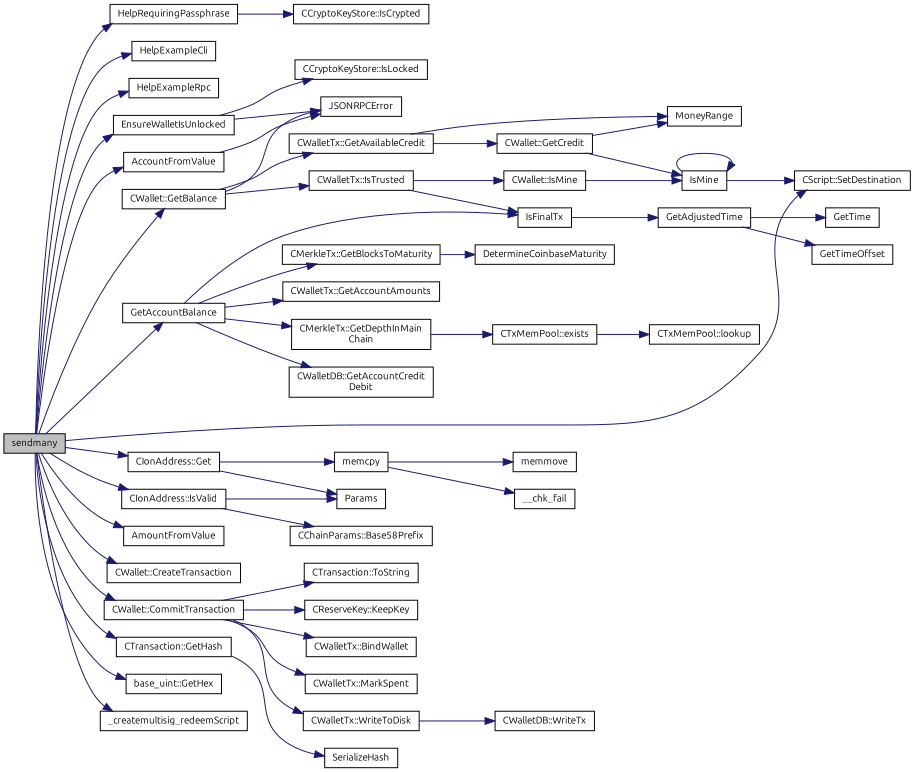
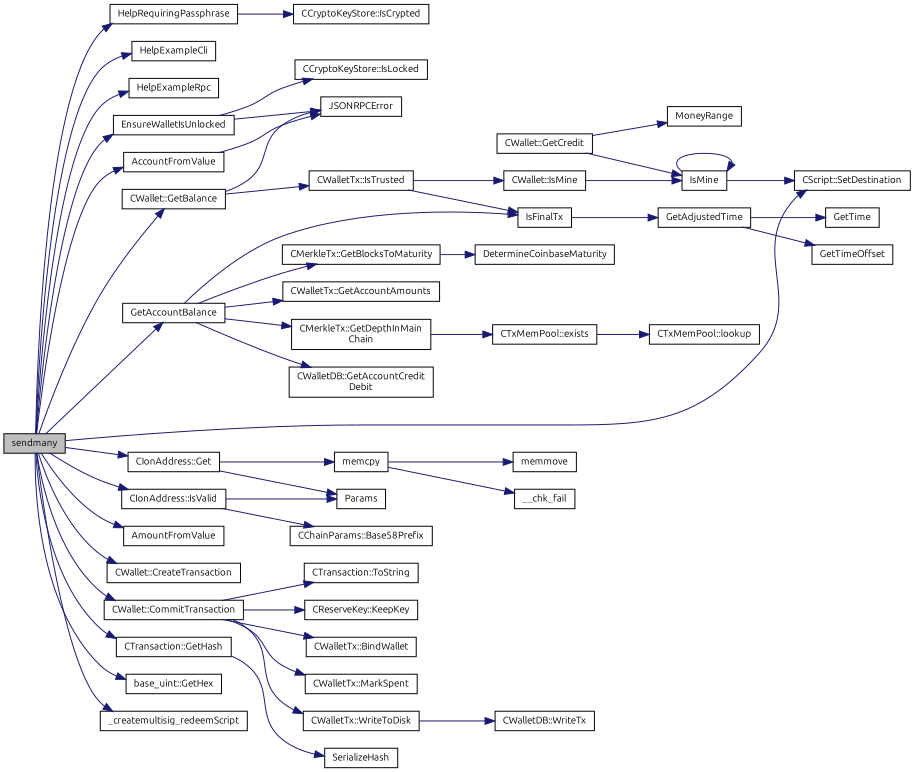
  digraph {
    fontname=Ubuntu
    rankdir=LR
    node [color=black fillcolor=white fontname=Ubuntu fontsize=10 shape=record style=filled]
    edge [color=midnightblue fontname=Ubuntu fontsize=10 labelfontname=Helvetica labelfontsize=10 style=solid]
    n1 [fillcolor=grey75 fontcolor=black height=0.2 label=sendmany width=0.4]
    n2 [height=0.2 label=HelpRequiringPassphrase width=0.4]
    n3 [height=0.2 label=HelpExampleCli width=0.4]
    n4 [height=0.2 label=HelpExampleRpc width=0.4]
    n5 [height=0.2 label=AccountFromValue width=0.4]
    n6 [height=0.2 label="CIonAddress::IsValid" width=0.4]
    n7 [height=0.2 label="CScript::SetDestination" width=0.4]
    n8 [height=0.2 label="CIonAddress::Get" width=0.4]
    n9 [height=0.2 label=AmountFromValue width=0.4]
    n10 [height=0.2 label=EnsureWalletIsUnlocked width=0.4]
    n11 [height=0.2 label=GetAccountBalance width=0.4]
    n12 [height=0.2 label="CWallet::CreateTransaction" width=0.4]
    n13 [height=0.2 label="CWallet::GetBalance" width=0.4]
    n14 [height=0.2 label="CWallet::CommitTransaction" width=0.4]
    n15 [height=0.2 label="CTransaction::GetHash" width=0.4]
    n16 [height=0.2 label="base_uint::GetHex" width=0.4]
    n17 [height=0.2 label=_createmultisig_redeemScript width=0.4]
    n18 [height=0.2 label="CCryptoKeyStore::IsCrypted" width=0.4]
    n19 [height=0.2 label=JSONRPCError width=0.4]
    n20 [height=0.2 label=Params width=0.4]
    n21 [height=0.2 label="CChainParams::Base58Prefix" width=0.4]
    n22 [height=0.2 label=memcpy width=0.4]
    n23 [height=0.2 label="CCryptoKeyStore::IsLocked" width=0.4]
    n24 [height=0.2 label=IsFinalTx width=0.4]
    n25 [height=0.2 label="CMerkleTx::GetBlocksToMaturity" width=0.4]
    n26 [height=0.2 label="CMerkleTx::GetDepthInMain\lChain" width=0.4]
    n27 [height=0.2 label="CWalletTx::GetAccountAmounts" width=0.4]
    n28 [height=0.2 label="CWalletDB::GetAccountCredit\lDebit" width=0.4]
    n29 [height=0.2 label="CWalletTx::IsTrusted" width=0.4]
-   n30 [height=0.2 label="CWalletTx::GetAvailableCredit" width=0.4]
    n31 [height=0.2 label="CTransaction::ToString" width=0.4]
    n32 [height=0.2 label="CReserveKey::KeepKey" width=0.4]
    n33 [height=0.2 label="CWalletTx::BindWallet" width=0.4]
    n34 [height=0.2 label="CWalletTx::MarkSpent" width=0.4]
    n35 [height=0.2 label="CWalletTx::WriteToDisk" width=0.4]
    n36 [height=0.2 label=SerializeHash width=0.4]
    n37 [height=0.2 label=memmove width=0.4]
    n38 [height=0.2 label=__chk_fail width=0.4]
    n39 [height=0.2 label=GetAdjustedTime width=0.4]
    n40 [height=0.2 label=DetermineCoinbaseMaturity width=0.4]
    n41 [height=0.2 label="CTxMemPool::exists" width=0.4]
    n42 [height=0.2 label=GetTime width=0.4]
    n43 [height=0.2 label=GetTimeOffset width=0.4]
    n44 [height=0.2 label="CTxMemPool::lookup" width=0.4]
    n45 [height=0.2 label="CWallet::IsMine" width=0.4]
    n46 [height=0.2 label="CWallet::GetCredit" width=0.4]
    n47 [height=0.2 label=MoneyRange width=0.4]
    n48 [height=0.2 label=IsMine width=0.4]
    n49 [height=0.2 label="CWalletDB::WriteTx" width=0.4]
    n1 -> n2
    n1 -> n3
    n1 -> n4
    n1 -> n5
    n1 -> n6
    n1 -> n7
    n1 -> n8
    n1 -> n9
    n1 -> n10
    n1 -> n11
    n1 -> n12
    n1 -> n13
    n1 -> n14
    n1 -> n15
    n1 -> n16
    n1 -> n17
    n2 -> n18
    n5 -> n19
    n6 -> n20
    n6 -> n21
    n8 -> n20
    n8 -> n22
    n10 -> n19
    n10 -> n23
    n11 -> n24
    n11 -> n25
    n11 -> n26
    n11 -> n27
    n11 -> n28
    n13 -> n19
    n13 -> n29
-   n13 -> n30
    n14 -> n31
    n14 -> n32
    n14 -> n33
    n14 -> n34
    n14 -> n35
    n15 -> n36
    n22 -> n37
    n22 -> n38
    n24 -> n39
    n25 -> n40
    n26 -> n41
    n29 -> n24
    n29 -> n45
-   n30 -> n46
-   n30 -> n47
    n35 -> n49
    n39 -> n42
    n39 -> n43
    n41 -> n44
    n45 -> n48
    n46 -> n47
    n46 -> n48
    n48 -> n7
    n48 -> n48
  }
